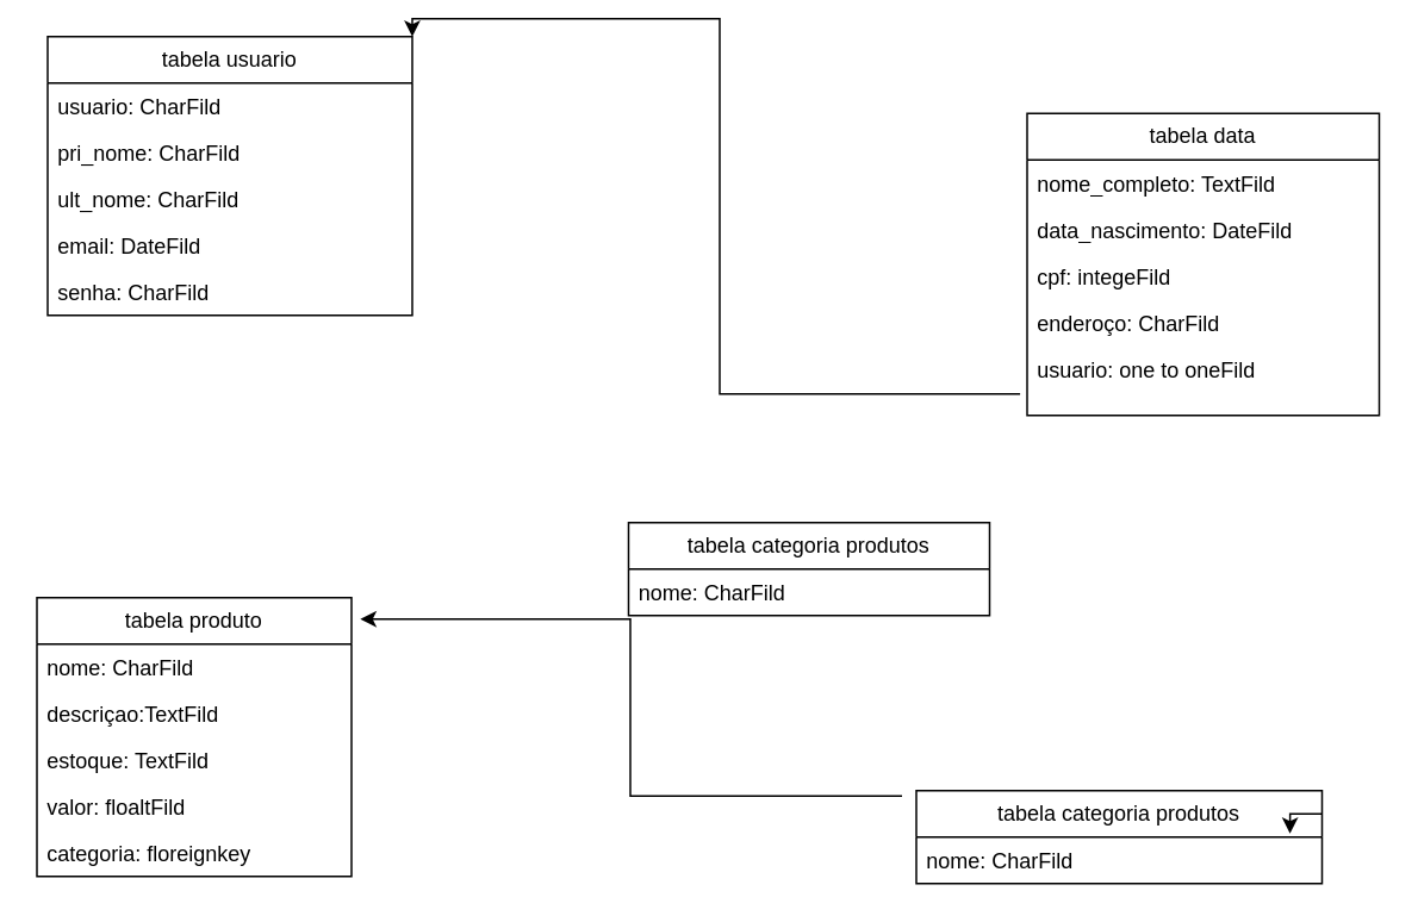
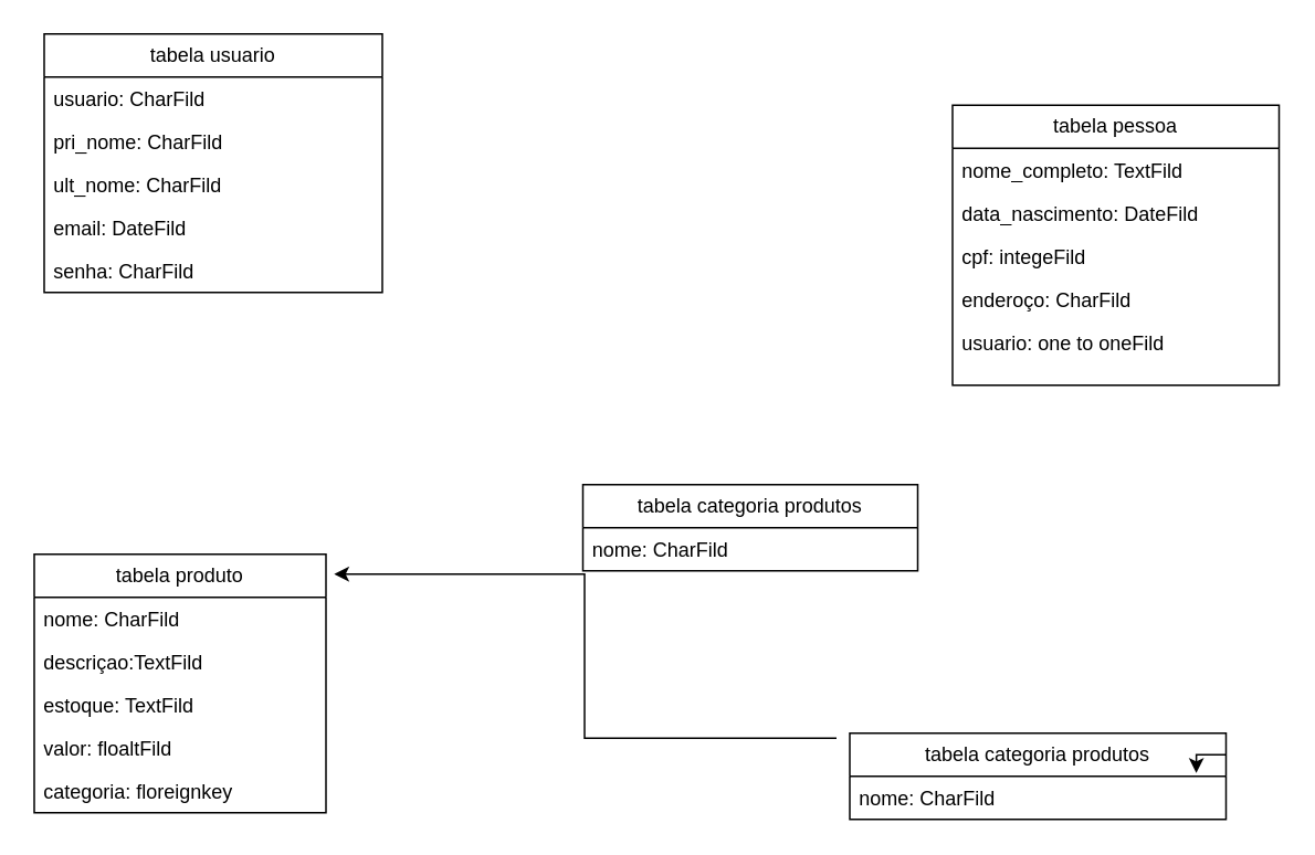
  <mxCell id="0" />
  <mxCell id="1" parent="0" />
  <mxCell id="2" value="tabela usuario" style="swimlane;fontStyle=0;childLayout=stackLayout;horizontal=1;startSize=26;fillColor=none;horizontalStack=0;resizeParent=1;resizeParentMax=0;resizeLast=0;collapsible=1;marginBottom=0;whiteSpace=wrap;html=1;" vertex="1" parent="1"><mxGeometry x="26" y="20" width="204" height="156" as="geometry"><mxRectangle x="17" y="-849" width="110" height="26" as="alternateBounds" /></mxGeometry></mxCell>
  <mxCell id="3" value="usuario: CharFild" style="text;strokeColor=none;fillColor=none;align=left;verticalAlign=top;spacingLeft=4;spacingRight=4;overflow=hidden;rotatable=0;points=[[0,0.5],[1,0.5]];portConstraint=eastwest;whiteSpace=wrap;html=1;" vertex="1" parent="2"><mxGeometry y="26" width="204" height="26" as="geometry" /></mxCell>
  <mxCell id="4" value="pri_nome: CharFild" style="text;strokeColor=none;fillColor=none;align=left;verticalAlign=top;spacingLeft=4;spacingRight=4;overflow=hidden;rotatable=0;points=[[0,0.5],[1,0.5]];portConstraint=eastwest;whiteSpace=wrap;html=1;" vertex="1" parent="2"><mxGeometry y="52" width="204" height="26" as="geometry" /></mxCell>
  <mxCell id="5" value="ult_nome: CharFild" style="text;strokeColor=none;fillColor=none;align=left;verticalAlign=top;spacingLeft=4;spacingRight=4;overflow=hidden;rotatable=0;points=[[0,0.5],[1,0.5]];portConstraint=eastwest;whiteSpace=wrap;html=1;" vertex="1" parent="2"><mxGeometry y="78" width="204" height="26" as="geometry" /></mxCell>
  <mxCell id="6" value="email: DateFild" style="text;strokeColor=none;fillColor=none;align=left;verticalAlign=top;spacingLeft=4;spacingRight=4;overflow=hidden;rotatable=0;points=[[0,0.5],[1,0.5]];portConstraint=eastwest;whiteSpace=wrap;html=1;" vertex="1" parent="2"><mxGeometry y="104" width="204" height="26" as="geometry" /></mxCell>
  <mxCell id="7" value="senha: CharFild" style="text;strokeColor=none;fillColor=none;align=left;verticalAlign=top;spacingLeft=4;spacingRight=4;overflow=hidden;rotatable=0;points=[[0,0.5],[1,0.5]];portConstraint=eastwest;whiteSpace=wrap;html=1;" vertex="1" parent="2"><mxGeometry y="130" width="204" height="26" as="geometry" /></mxCell>
- <mxCell id="8" value="tabela data" style="swimlane;fontStyle=0;childLayout=stackLayout;horizontal=1;startSize=26;fillColor=none;horizontalStack=0;resizeParent=1;resizeParentMax=0;resizeLast=0;collapsible=1;marginBottom=0;whiteSpace=wrap;html=1;" vertex="1" parent="1"><mxGeometry x="574" y="63" width="197" height="169" as="geometry"><mxRectangle x="374" y="-837" width="110" height="26" as="alternateBounds" /></mxGeometry></mxCell>
+ <mxCell id="8" value="tabela pessoa" style="swimlane;fontStyle=0;childLayout=stackLayout;horizontal=1;startSize=26;fillColor=none;horizontalStack=0;resizeParent=1;resizeParentMax=0;resizeLast=0;collapsible=1;marginBottom=0;whiteSpace=wrap;html=1;" vertex="1" parent="1"><mxGeometry x="574" y="63" width="197" height="169" as="geometry"><mxRectangle x="374" y="-837" width="110" height="26" as="alternateBounds" /></mxGeometry></mxCell>
  <mxCell id="9" value="nome_completo: TextFild" style="text;strokeColor=none;fillColor=none;align=left;verticalAlign=top;spacingLeft=4;spacingRight=4;overflow=hidden;rotatable=0;points=[[0,0.5],[1,0.5]];portConstraint=eastwest;whiteSpace=wrap;html=1;" vertex="1" parent="8"><mxGeometry y="26" width="197" height="26" as="geometry" /></mxCell>
  <mxCell id="10" value="data_nascimento: DateFild" style="text;strokeColor=none;fillColor=none;align=left;verticalAlign=top;spacingLeft=4;spacingRight=4;overflow=hidden;rotatable=0;points=[[0,0.5],[1,0.5]];portConstraint=eastwest;whiteSpace=wrap;html=1;" vertex="1" parent="8"><mxGeometry y="52" width="197" height="26" as="geometry" /></mxCell>
  <mxCell id="11" value="cpf: integeFild" style="text;strokeColor=none;fillColor=none;align=left;verticalAlign=top;spacingLeft=4;spacingRight=4;overflow=hidden;rotatable=0;points=[[0,0.5],[1,0.5]];portConstraint=eastwest;whiteSpace=wrap;html=1;" vertex="1" parent="8"><mxGeometry y="78" width="197" height="26" as="geometry" /></mxCell>
  <mxCell id="12" value="enderoço: CharFild" style="text;strokeColor=none;fillColor=none;align=left;verticalAlign=top;spacingLeft=4;spacingRight=4;overflow=hidden;rotatable=0;points=[[0,0.5],[1,0.5]];portConstraint=eastwest;whiteSpace=wrap;html=1;" vertex="1" parent="8"><mxGeometry y="104" width="197" height="26" as="geometry" /></mxCell>
  <mxCell id="13" value="usuario: one to oneFild" style="text;strokeColor=none;fillColor=none;align=left;verticalAlign=top;spacingLeft=4;spacingRight=4;overflow=hidden;rotatable=0;points=[[0,0.5],[1,0.5]];portConstraint=eastwest;whiteSpace=wrap;html=1;" vertex="1" parent="8"><mxGeometry y="130" width="197" height="39" as="geometry" /></mxCell>
  <mxCell id="14" value="tabela produto" style="swimlane;fontStyle=0;childLayout=stackLayout;horizontal=1;startSize=26;fillColor=none;horizontalStack=0;resizeParent=1;resizeParentMax=0;resizeLast=0;collapsible=1;marginBottom=0;whiteSpace=wrap;html=1;" vertex="1" parent="1"><mxGeometry x="20" y="334" width="176" height="156" as="geometry"><mxRectangle x="11" y="-535" width="234" height="59" as="alternateBounds" /></mxGeometry></mxCell>
  <mxCell id="15" value="nome: CharFild" style="text;strokeColor=none;fillColor=none;align=left;verticalAlign=top;spacingLeft=4;spacingRight=4;overflow=hidden;rotatable=0;points=[[0,0.5],[1,0.5]];portConstraint=eastwest;whiteSpace=wrap;html=1;" vertex="1" parent="14"><mxGeometry y="26" width="176" height="26" as="geometry" /></mxCell>
  <mxCell id="16" value="descriçao:TextFild" style="text;strokeColor=none;fillColor=none;align=left;verticalAlign=top;spacingLeft=4;spacingRight=4;overflow=hidden;rotatable=0;points=[[0,0.5],[1,0.5]];portConstraint=eastwest;whiteSpace=wrap;html=1;" vertex="1" parent="14"><mxGeometry y="52" width="176" height="26" as="geometry" /></mxCell>
  <mxCell id="17" value="estoque: TextFild" style="text;strokeColor=none;fillColor=none;align=left;verticalAlign=top;spacingLeft=4;spacingRight=4;overflow=hidden;rotatable=0;points=[[0,0.5],[1,0.5]];portConstraint=eastwest;whiteSpace=wrap;html=1;" vertex="1" parent="14"><mxGeometry y="78" width="176" height="26" as="geometry" /></mxCell>
  <mxCell id="18" value="valor: floaltFild" style="text;strokeColor=none;fillColor=none;align=left;verticalAlign=top;spacingLeft=4;spacingRight=4;overflow=hidden;rotatable=0;points=[[0,0.5],[1,0.5]];portConstraint=eastwest;whiteSpace=wrap;html=1;" vertex="1" parent="14"><mxGeometry y="104" width="176" height="26" as="geometry" /></mxCell>
  <mxCell id="19" value="categoria: floreignkey" style="text;strokeColor=none;fillColor=none;align=left;verticalAlign=top;spacingLeft=4;spacingRight=4;overflow=hidden;rotatable=0;points=[[0,0.5],[1,0.5]];portConstraint=eastwest;whiteSpace=wrap;html=1;" vertex="1" parent="14"><mxGeometry y="130" width="176" height="26" as="geometry" /></mxCell>
  <mxCell id="20" value="tabela categoria produtos" style="swimlane;fontStyle=0;childLayout=stackLayout;horizontal=1;startSize=26;fillColor=none;horizontalStack=0;resizeParent=1;resizeParentMax=0;resizeLast=0;collapsible=1;marginBottom=0;whiteSpace=wrap;html=1;" vertex="1" parent="1"><mxGeometry x="351" y="292" width="202" height="52" as="geometry"><mxRectangle x="440" y="-542" width="226" height="27" as="alternateBounds" /></mxGeometry></mxCell>
  <mxCell id="21" value="nome: CharFild" style="text;strokeColor=none;fillColor=none;align=left;verticalAlign=top;spacingLeft=4;spacingRight=4;overflow=hidden;rotatable=0;points=[[0,0.5],[1,0.5]];portConstraint=eastwest;whiteSpace=wrap;html=1;" vertex="1" parent="20"><mxGeometry y="26" width="202" height="26" as="geometry" /></mxCell>
  <mxCell id="22" value="tabela categoria produtos" style="swimlane;fontStyle=0;childLayout=stackLayout;horizontal=1;startSize=26;fillColor=none;horizontalStack=0;resizeParent=1;resizeParentMax=0;resizeLast=0;collapsible=1;marginBottom=0;whiteSpace=wrap;html=1;" vertex="1" parent="1"><mxGeometry x="512" y="442" width="227" height="52" as="geometry" /></mxCell>
  <mxCell id="23" value="nome: CharFild" style="text;strokeColor=none;fillColor=none;align=left;verticalAlign=top;spacingLeft=4;spacingRight=4;overflow=hidden;rotatable=0;points=[[0,0.5],[1,0.5]];portConstraint=eastwest;whiteSpace=wrap;html=1;" vertex="1" parent="22"><mxGeometry y="26" width="227" height="26" as="geometry" /></mxCell>
  <mxCell id="24" style="edgeStyle=orthogonalEdgeStyle;rounded=0;orthogonalLoop=1;jettySize=auto;html=1;exitX=1;exitY=0.25;exitDx=0;exitDy=0;entryX=0.921;entryY=-0.077;entryDx=0;entryDy=0;entryPerimeter=0;" edge="1" parent="22" source="22" target="23"><mxGeometry relative="1" as="geometry" /></mxCell>
- <mxCell id="25" value="" style="endArrow=classic;html=1;rounded=0;entryX=1;entryY=0;entryDx=0;entryDy=0;exitX=-0.02;exitY=0.692;exitDx=0;exitDy=0;exitPerimeter=0;edgeStyle=orthogonalEdgeStyle;" edge="1" parent="1" source="13" target="2"><mxGeometry width="50" height="50" relative="1" as="geometry"><mxPoint x="350" y="204" as="sourcePoint" /><mxPoint x="400" y="154" as="targetPoint" /></mxGeometry></mxCell>
  <mxCell id="26" value="" style="endArrow=classic;html=1;rounded=0;entryX=1.028;entryY=0.077;entryDx=0;entryDy=0;entryPerimeter=0;edgeStyle=elbowEdgeStyle;" edge="1" parent="1" target="14"><mxGeometry width="50" height="50" relative="1" as="geometry"><mxPoint x="504" y="445" as="sourcePoint" /><mxPoint x="448" y="366" as="targetPoint" /></mxGeometry></mxCell>
